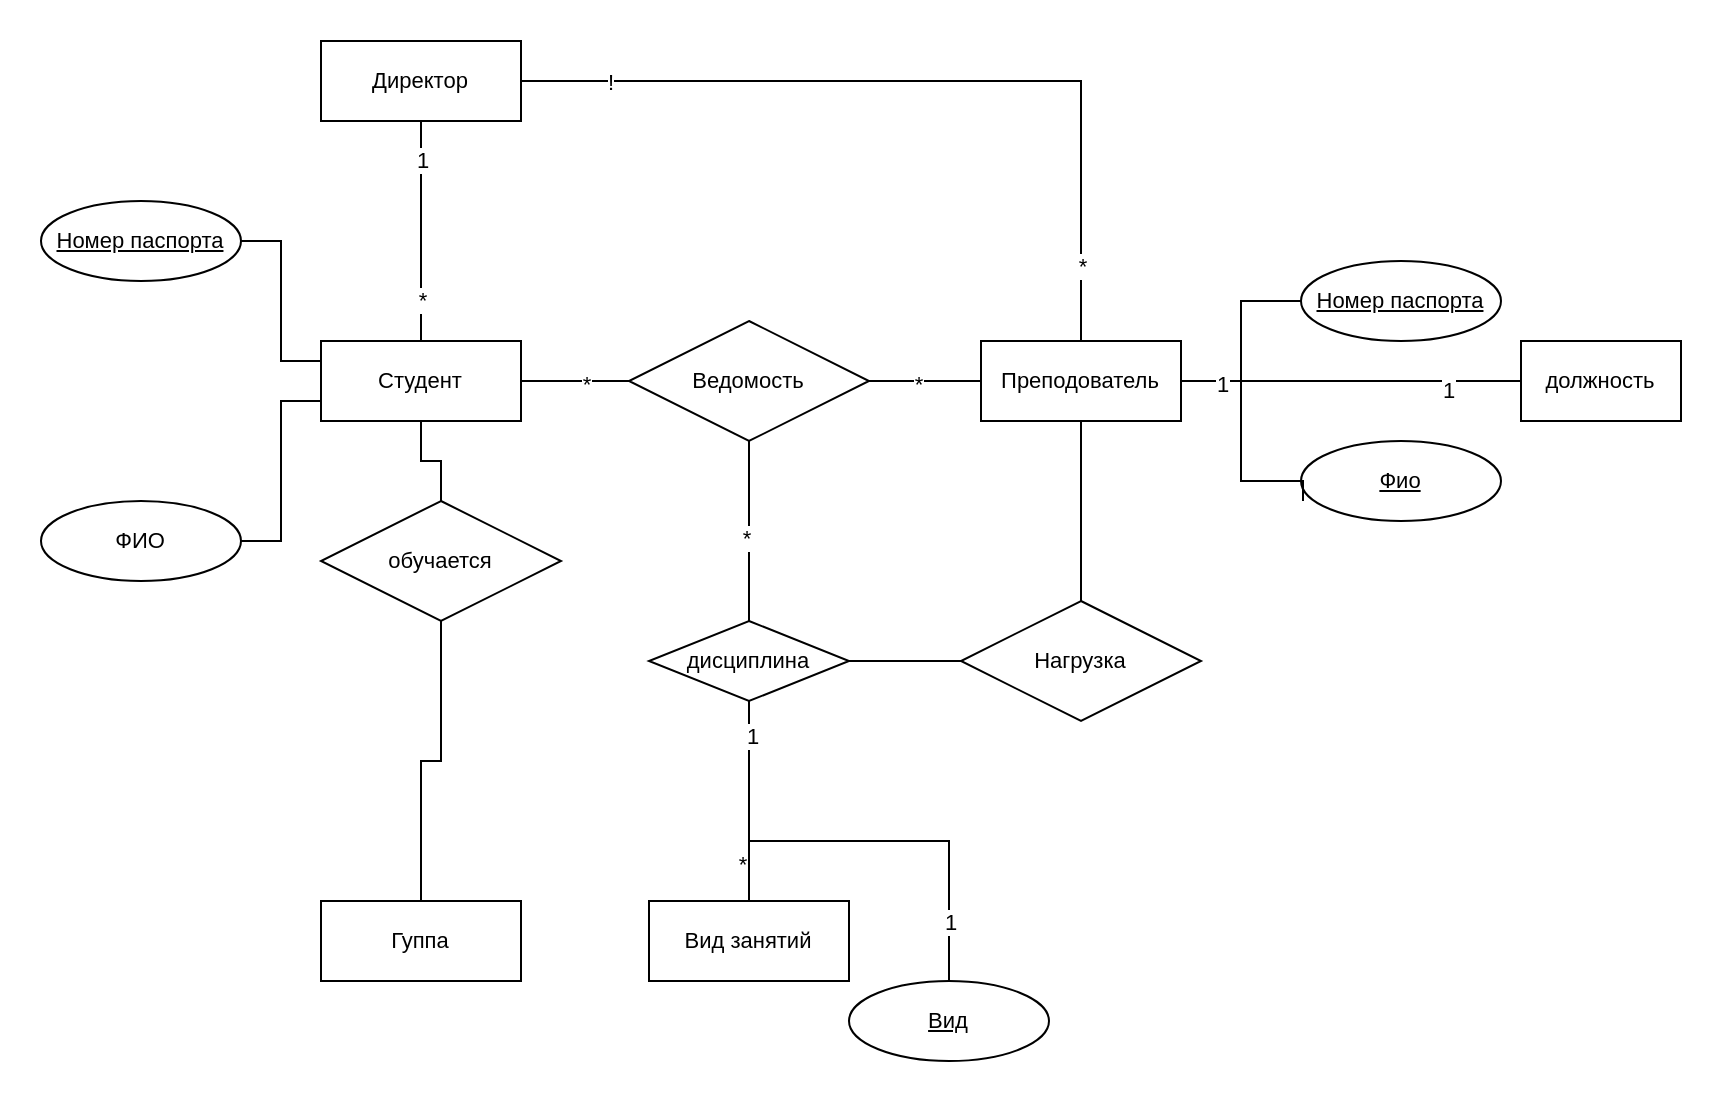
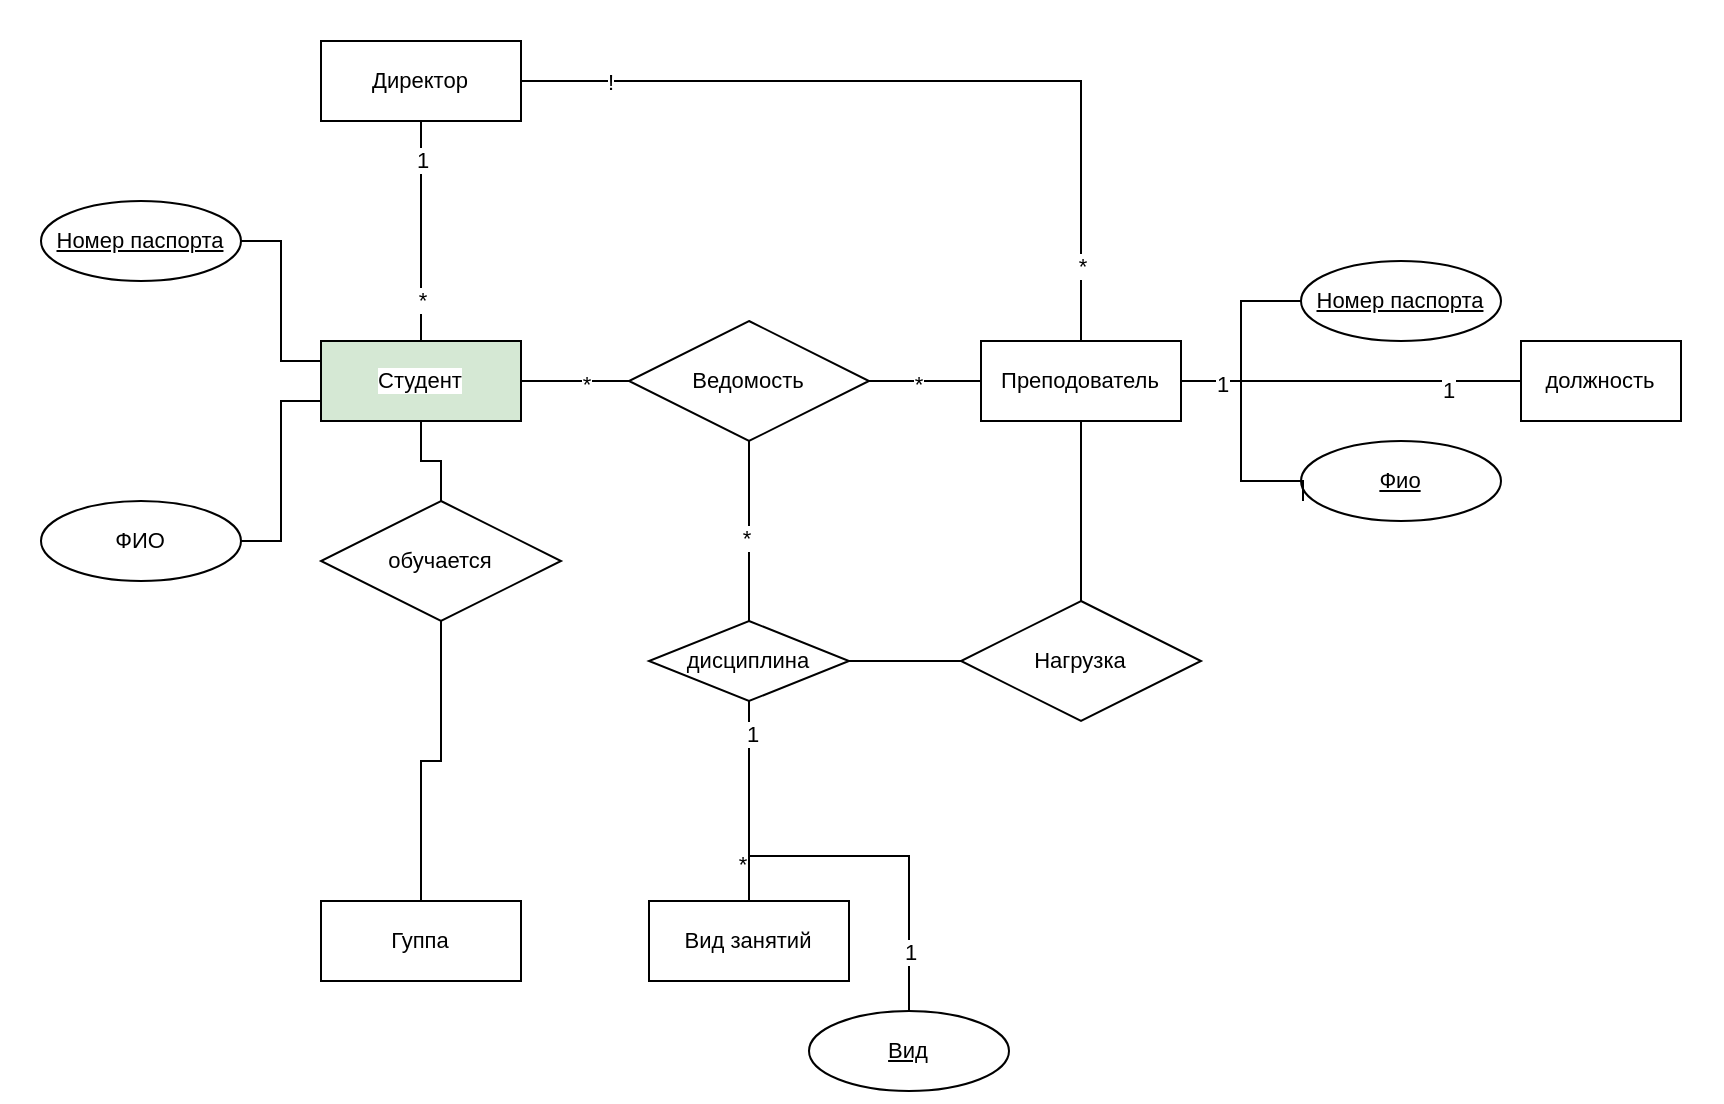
  <mxCell id="0" />
  <mxCell id="1" parent="0" />
  <mxCell id="2" style="edgeStyle=orthogonalEdgeStyle;shape=connector;rounded=0;orthogonalLoop=1;jettySize=auto;html=1;entryX=0;entryY=0.75;entryDx=0;entryDy=0;strokeColor=default;align=center;verticalAlign=middle;fontFamily=Helvetica;fontSize=11;fontColor=default;labelBackgroundColor=default;endArrow=none;endFill=0;" edge="1" parent="1" source="3" target="10"><mxGeometry relative="1" as="geometry" /></mxCell>
  <mxCell id="3" value="ФИО" style="ellipse;whiteSpace=wrap;html=1;align=center;fontFamily=Helvetica;fontSize=11;fontColor=default;labelBackgroundColor=default;" vertex="1" parent="1"><mxGeometry y="250" width="100" height="40" as="geometry" x="20" /></mxCell>
  <mxCell id="4" style="edgeStyle=orthogonalEdgeStyle;shape=connector;rounded=0;orthogonalLoop=1;jettySize=auto;html=1;entryX=0;entryY=0.5;entryDx=0;entryDy=0;strokeColor=default;align=center;verticalAlign=middle;fontFamily=Helvetica;fontSize=11;fontColor=default;labelBackgroundColor=default;endArrow=none;endFill=0;" edge="1" parent="1" source="5" target="10"><mxGeometry relative="1" as="geometry"><Array as="points"><mxPoint x="140" y="120" /><mxPoint x="140" y="180" /><mxPoint x="160" y="180" /></Array></mxGeometry></mxCell>
  <mxCell id="5" value="Номер паспорта" style="ellipse;whiteSpace=wrap;html=1;align=center;fontStyle=4;fontFamily=Helvetica;fontSize=11;fontColor=default;labelBackgroundColor=default;" vertex="1" parent="1"><mxGeometry y="100" width="100" height="40" as="geometry" x="20" /></mxCell>
  <mxCell id="6" style="edgeStyle=orthogonalEdgeStyle;shape=connector;rounded=0;orthogonalLoop=1;jettySize=auto;html=1;strokeColor=default;align=center;verticalAlign=middle;fontFamily=Helvetica;fontSize=11;fontColor=default;labelBackgroundColor=default;endArrow=none;endFill=0;" edge="1" parent="1" source="10" target="17"><mxGeometry relative="1" as="geometry" /></mxCell>
  <mxCell id="7" style="edgeStyle=orthogonalEdgeStyle;shape=connector;rounded=0;orthogonalLoop=1;jettySize=auto;html=1;entryX=0;entryY=0.5;entryDx=0;entryDy=0;strokeColor=default;align=center;verticalAlign=middle;fontFamily=Helvetica;fontSize=11;fontColor=default;labelBackgroundColor=default;endArrow=none;endFill=0;" edge="1" parent="1" source="10" target="25"><mxGeometry relative="1" as="geometry" /></mxCell>
  <mxCell id="8" value="*" style="edgeLabel;html=1;align=center;verticalAlign=middle;resizable=0;points=[];fontFamily=Helvetica;fontSize=11;fontColor=default;labelBackgroundColor=default;" vertex="1" connectable="0" parent="7"><mxGeometry x="0.185" y="-1" relative="1" as="geometry"><mxPoint as="offset" /></mxGeometry></mxCell>
  <mxCell id="9" value="" style="edgeStyle=orthogonalEdgeStyle;shape=connector;rounded=0;orthogonalLoop=1;jettySize=auto;html=1;strokeColor=default;align=center;verticalAlign=middle;fontFamily=Helvetica;fontSize=11;fontColor=default;labelBackgroundColor=default;endArrow=none;endFill=0;" edge="1" parent="1" source="10" target="39"><mxGeometry relative="1" as="geometry" /></mxCell>
- <mxCell id="10" value="Студент" style="whiteSpace=wrap;html=1;align=center;fontFamily=Helvetica;fontSize=11;fontColor=default;labelBackgroundColor=default;" vertex="1" parent="1"><mxGeometry x="160" y="170" width="100" height="40" as="geometry" /></mxCell>
+ <mxCell id="10" value="Студент" style="whiteSpace=wrap;html=1;align=center;fontFamily=Helvetica;fontSize=11;fontColor=default;labelBackgroundColor=default;fillColor=#d5e8d4;" vertex="1" parent="1"><mxGeometry x="160" y="170" width="100" height="40" as="geometry" /></mxCell>
  <mxCell id="11" style="edgeStyle=orthogonalEdgeStyle;shape=connector;rounded=0;orthogonalLoop=1;jettySize=auto;html=1;entryX=0.5;entryY=0;entryDx=0;entryDy=0;strokeColor=default;align=center;verticalAlign=middle;fontFamily=Helvetica;fontSize=11;fontColor=default;labelBackgroundColor=default;endArrow=none;endFill=0;" edge="1" parent="1" source="15" target="40"><mxGeometry relative="1" as="geometry" /></mxCell>
  <mxCell id="12" style="edgeStyle=orthogonalEdgeStyle;shape=connector;rounded=0;orthogonalLoop=1;jettySize=auto;html=1;entryX=0;entryY=0.5;entryDx=0;entryDy=0;strokeColor=default;align=center;verticalAlign=middle;fontFamily=Helvetica;fontSize=11;fontColor=default;labelBackgroundColor=default;endArrow=none;endFill=0;" edge="1" parent="1" source="15" target="19"><mxGeometry relative="1" as="geometry" /></mxCell>
  <mxCell id="13" style="edgeStyle=orthogonalEdgeStyle;shape=connector;rounded=0;orthogonalLoop=1;jettySize=auto;html=1;strokeColor=default;align=center;verticalAlign=middle;fontFamily=Helvetica;fontSize=11;fontColor=default;labelBackgroundColor=default;endArrow=none;endFill=0;" edge="1" parent="1" source="15" target="42"><mxGeometry relative="1" as="geometry" /></mxCell>
  <mxCell id="14" value="1" style="edgeLabel;html=1;align=center;verticalAlign=middle;resizable=0;points=[];fontFamily=Helvetica;fontSize=11;fontColor=default;labelBackgroundColor=default;" vertex="1" connectable="0" parent="13"><mxGeometry x="0.565" y="-4" relative="1" as="geometry"><mxPoint as="offset" /></mxGeometry></mxCell>
  <mxCell id="15" value="Преподователь" style="whiteSpace=wrap;html=1;align=center;fontFamily=Helvetica;fontSize=11;fontColor=default;labelBackgroundColor=default;" vertex="1" parent="1"><mxGeometry x="490" y="170" width="100" height="40" as="geometry" /></mxCell>
  <mxCell id="16" style="edgeStyle=orthogonalEdgeStyle;shape=connector;rounded=0;orthogonalLoop=1;jettySize=auto;html=1;strokeColor=default;align=center;verticalAlign=middle;fontFamily=Helvetica;fontSize=11;fontColor=default;labelBackgroundColor=default;endArrow=none;endFill=0;" edge="1" parent="1" source="17" target="18"><mxGeometry relative="1" as="geometry" /></mxCell>
  <mxCell id="17" value="обучается" style="shape=rhombus;perimeter=rhombusPerimeter;whiteSpace=wrap;html=1;align=center;fontFamily=Helvetica;fontSize=11;fontColor=default;labelBackgroundColor=default;" vertex="1" parent="1"><mxGeometry x="160" y="250" width="120" height="60" as="geometry" /></mxCell>
  <mxCell id="18" value="Гуппа" style="whiteSpace=wrap;html=1;align=center;fontFamily=Helvetica;fontSize=11;fontColor=default;labelBackgroundColor=default;" vertex="1" parent="1"><mxGeometry x="160" y="450" width="100" height="40" as="geometry" /></mxCell>
  <mxCell id="19" value="Номер паспорта" style="ellipse;whiteSpace=wrap;html=1;align=center;fontStyle=4;fontFamily=Helvetica;fontSize=11;fontColor=default;labelBackgroundColor=default;" vertex="1" parent="1"><mxGeometry x="650" y="130" width="100" height="40" as="geometry" /></mxCell>
  <mxCell id="20" value="Фио" style="ellipse;whiteSpace=wrap;html=1;align=center;fontStyle=4;fontFamily=Helvetica;fontSize=11;fontColor=default;labelBackgroundColor=default;" vertex="1" parent="1"><mxGeometry x="650" y="220" width="100" height="40" as="geometry" /></mxCell>
  <mxCell id="21" style="edgeStyle=orthogonalEdgeStyle;shape=connector;rounded=0;orthogonalLoop=1;jettySize=auto;html=1;entryX=0.5;entryY=0;entryDx=0;entryDy=0;strokeColor=default;align=center;verticalAlign=middle;fontFamily=Helvetica;fontSize=11;fontColor=default;labelBackgroundColor=default;endArrow=none;endFill=0;" edge="1" parent="1" source="25" target="32"><mxGeometry relative="1" as="geometry" /></mxCell>
  <mxCell id="22" value="*" style="edgeLabel;html=1;align=center;verticalAlign=middle;resizable=0;points=[];fontFamily=Helvetica;fontSize=11;fontColor=default;labelBackgroundColor=default;" vertex="1" connectable="0" parent="21"><mxGeometry x="0.067" y="-2" relative="1" as="geometry"><mxPoint as="offset" /></mxGeometry></mxCell>
  <mxCell id="23" style="edgeStyle=orthogonalEdgeStyle;shape=connector;rounded=0;orthogonalLoop=1;jettySize=auto;html=1;entryX=0;entryY=0.5;entryDx=0;entryDy=0;strokeColor=default;align=center;verticalAlign=middle;fontFamily=Helvetica;fontSize=11;fontColor=default;labelBackgroundColor=default;endArrow=none;endFill=0;" edge="1" parent="1" source="25" target="15"><mxGeometry relative="1" as="geometry" /></mxCell>
  <mxCell id="24" value="*" style="edgeLabel;html=1;align=center;verticalAlign=middle;resizable=0;points=[];fontFamily=Helvetica;fontSize=11;fontColor=default;labelBackgroundColor=default;" vertex="1" connectable="0" parent="23"><mxGeometry x="-0.143" y="-1" relative="1" as="geometry"><mxPoint as="offset" /></mxGeometry></mxCell>
  <mxCell id="25" value="Ведомость" style="shape=rhombus;perimeter=rhombusPerimeter;whiteSpace=wrap;html=1;align=center;fontFamily=Helvetica;fontSize=11;fontColor=default;labelBackgroundColor=default;" vertex="1" parent="1"><mxGeometry x="314" y="160" width="120" height="60" as="geometry" /></mxCell>
  <mxCell id="26" style="edgeStyle=orthogonalEdgeStyle;shape=connector;rounded=0;orthogonalLoop=1;jettySize=auto;html=1;entryX=0;entryY=0.5;entryDx=0;entryDy=0;strokeColor=default;align=center;verticalAlign=middle;fontFamily=Helvetica;fontSize=11;fontColor=default;labelBackgroundColor=default;endArrow=none;endFill=0;" edge="1" parent="1" source="32" target="40"><mxGeometry relative="1" as="geometry" /></mxCell>
  <mxCell id="27" style="edgeStyle=orthogonalEdgeStyle;shape=connector;rounded=0;orthogonalLoop=1;jettySize=auto;html=1;strokeColor=default;align=center;verticalAlign=middle;fontFamily=Helvetica;fontSize=11;fontColor=default;labelBackgroundColor=default;endArrow=none;endFill=0;" edge="1" parent="1" source="32" target="41"><mxGeometry relative="1" as="geometry" /></mxCell>
  <mxCell id="28" value="*" style="edgeLabel;html=1;align=center;verticalAlign=middle;resizable=0;points=[];fontFamily=Helvetica;fontSize=11;fontColor=default;labelBackgroundColor=default;" vertex="1" connectable="0" parent="27"><mxGeometry x="0.62" y="-4" relative="1" as="geometry"><mxPoint as="offset" /></mxGeometry></mxCell>
  <mxCell id="29" style="edgeStyle=orthogonalEdgeStyle;shape=connector;rounded=0;orthogonalLoop=1;jettySize=auto;html=1;strokeColor=default;align=center;verticalAlign=middle;fontFamily=Helvetica;fontSize=11;fontColor=default;labelBackgroundColor=default;endArrow=none;endFill=0;" edge="1" parent="1" source="32" target="43"><mxGeometry relative="1" as="geometry" /></mxCell>
  <mxCell id="30" value="1" style="edgeLabel;html=1;align=center;verticalAlign=middle;resizable=0;points=[];fontFamily=Helvetica;fontSize=11;fontColor=default;labelBackgroundColor=default;" vertex="1" connectable="0" parent="29"><mxGeometry x="-0.861" y="1" relative="1" as="geometry"><mxPoint as="offset" /></mxGeometry></mxCell>
  <mxCell id="31" value="1" style="edgeLabel;html=1;align=center;verticalAlign=middle;resizable=0;points=[];fontFamily=Helvetica;fontSize=11;fontColor=default;labelBackgroundColor=default;" vertex="1" connectable="0" parent="29"><mxGeometry x="0.746" relative="1" as="geometry"><mxPoint as="offset" /></mxGeometry></mxCell>
  <mxCell id="32" value="дисциплина" style="rhombus;whiteSpace=wrap;html=1;align=center;fontFamily=Helvetica;fontSize=11;fontColor=default;labelBackgroundColor=default;" vertex="1" parent="1"><mxGeometry x="324" y="310" width="100" height="40" as="geometry" /></mxCell>
  <mxCell id="33" style="edgeStyle=orthogonalEdgeStyle;shape=connector;rounded=0;orthogonalLoop=1;jettySize=auto;html=1;entryX=0.5;entryY=0;entryDx=0;entryDy=0;strokeColor=default;align=center;verticalAlign=middle;fontFamily=Helvetica;fontSize=11;fontColor=default;labelBackgroundColor=default;endArrow=none;endFill=0;" edge="1" parent="1" source="39" target="10"><mxGeometry relative="1" as="geometry" /></mxCell>
  <mxCell id="34" value="1" style="edgeLabel;html=1;align=center;verticalAlign=middle;resizable=0;points=[];fontFamily=Helvetica;fontSize=11;fontColor=default;labelBackgroundColor=default;" vertex="1" connectable="0" parent="33"><mxGeometry x="-0.654" relative="1" as="geometry"><mxPoint as="offset" /></mxGeometry></mxCell>
  <mxCell id="35" value="*" style="edgeLabel;html=1;align=center;verticalAlign=middle;resizable=0;points=[];fontFamily=Helvetica;fontSize=11;fontColor=default;labelBackgroundColor=default;" vertex="1" connectable="0" parent="33"><mxGeometry x="0.624" relative="1" as="geometry"><mxPoint as="offset" /></mxGeometry></mxCell>
  <mxCell id="36" style="edgeStyle=orthogonalEdgeStyle;shape=connector;rounded=0;orthogonalLoop=1;jettySize=auto;html=1;entryX=0.5;entryY=0;entryDx=0;entryDy=0;strokeColor=default;align=center;verticalAlign=middle;fontFamily=Helvetica;fontSize=11;fontColor=default;labelBackgroundColor=default;endArrow=none;endFill=0;" edge="1" parent="1" source="39" target="15"><mxGeometry relative="1" as="geometry" /></mxCell>
  <mxCell id="37" value="*" style="edgeLabel;html=1;align=center;verticalAlign=middle;resizable=0;points=[];fontFamily=Helvetica;fontSize=11;fontColor=default;labelBackgroundColor=default;" vertex="1" connectable="0" parent="36"><mxGeometry x="0.817" relative="1" as="geometry"><mxPoint as="offset" /></mxGeometry></mxCell>
  <mxCell id="38" value="!" style="edgeLabel;html=1;align=center;verticalAlign=middle;resizable=0;points=[];fontFamily=Helvetica;fontSize=11;fontColor=default;labelBackgroundColor=default;" vertex="1" connectable="0" parent="36"><mxGeometry x="-0.787" relative="1" as="geometry"><mxPoint as="offset" /></mxGeometry></mxCell>
  <mxCell id="39" value="Директор" style="whiteSpace=wrap;html=1;align=center;fontFamily=Helvetica;fontSize=11;fontColor=default;labelBackgroundColor=default;" vertex="1" parent="1"><mxGeometry x="160" y="20" width="100" height="40" as="geometry" /></mxCell>
  <mxCell id="40" value="Нагрузка" style="shape=rhombus;perimeter=rhombusPerimeter;whiteSpace=wrap;html=1;align=center;fontFamily=Helvetica;fontSize=11;fontColor=default;labelBackgroundColor=default;" vertex="1" parent="1"><mxGeometry x="480" y="300" width="120" height="60" as="geometry" /></mxCell>
  <mxCell id="41" value="Вид занятий" style="whiteSpace=wrap;html=1;align=center;fontFamily=Helvetica;fontSize=11;fontColor=default;labelBackgroundColor=default;" vertex="1" parent="1"><mxGeometry x="324" y="450" width="100" height="40" as="geometry" /></mxCell>
  <mxCell id="42" value="должность" style="whiteSpace=wrap;html=1;align=center;fontFamily=Helvetica;fontSize=11;fontColor=default;labelBackgroundColor=default;" vertex="1" parent="1"><mxGeometry x="760" y="170" width="80" height="40" as="geometry" /></mxCell>
- <mxCell id="43" value="Вид" style="ellipse;whiteSpace=wrap;html=1;align=center;fontStyle=4;fontFamily=Helvetica;fontSize=11;fontColor=default;labelBackgroundColor=default;" vertex="1" parent="1"><mxGeometry x="424" y="490" width="100" height="40" as="geometry" /></mxCell>
+ <mxCell id="43" value="Вид" style="ellipse;whiteSpace=wrap;html=1;align=center;fontStyle=4;fontFamily=Helvetica;fontSize=11;fontColor=default;labelBackgroundColor=default;" vertex="1" parent="1"><mxGeometry x="404" y="505" width="100" height="40" as="geometry" /></mxCell>
  <mxCell id="44" style="edgeStyle=orthogonalEdgeStyle;shape=connector;rounded=0;orthogonalLoop=1;jettySize=auto;html=1;entryX=0.01;entryY=0.75;entryDx=0;entryDy=0;entryPerimeter=0;strokeColor=default;align=center;verticalAlign=middle;fontFamily=Helvetica;fontSize=11;fontColor=default;labelBackgroundColor=default;endArrow=none;endFill=0;" edge="1" parent="1" source="15" target="20"><mxGeometry relative="1" as="geometry"><Array as="points"><mxPoint x="620" y="190" /><mxPoint x="620" y="240" /><mxPoint x="651" y="240" /></Array></mxGeometry></mxCell>
  <mxCell id="45" value="1" style="edgeLabel;html=1;align=center;verticalAlign=middle;resizable=0;points=[];fontFamily=Helvetica;fontSize=11;fontColor=default;labelBackgroundColor=default;" vertex="1" connectable="0" parent="44"><mxGeometry x="-0.669" y="-1" relative="1" as="geometry"><mxPoint as="offset" /></mxGeometry></mxCell>
